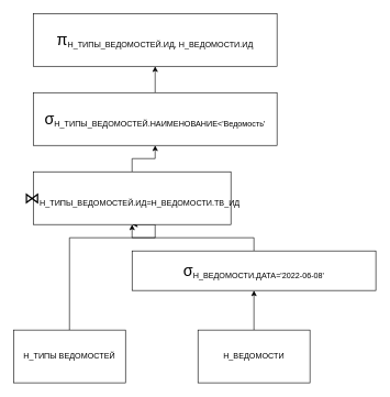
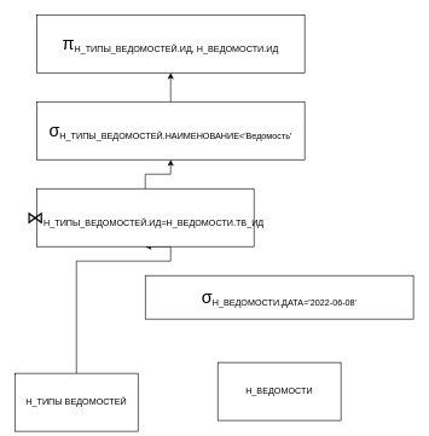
  <mxCell id="0" />
  <mxCell id="1" parent="0" />
  <mxCell id="2" style="edgeStyle=orthogonalEdgeStyle;rounded=0;orthogonalLoop=1;jettySize=auto;html=1;entryX=0.5;entryY=1;entryDx=0;entryDy=0;" edge="1" parent="1" source="3" target="7"><mxGeometry relative="1" as="geometry"><Array as="points"><mxPoint x="105" y="360" /><mxPoint x="235" y="360" /></Array></mxGeometry></mxCell>
- <mxCell id="3" value="&lt;font style=&quot;font-size: 12px;&quot;&gt;Н_ТИПЫ ВЕДОМОСТЕЙ&lt;/font&gt;" style="rounded=0;whiteSpace=wrap;html=1;" parent="1" vertex="1"><mxGeometry x="20" y="500" width="170" height="80" as="geometry" /></mxCell>
- <mxCell id="4" style="edgeStyle=orthogonalEdgeStyle;rounded=0;orthogonalLoop=1;jettySize=auto;html=1;entryX=0.5;entryY=1;entryDx=0;entryDy=0;" edge="1" parent="1" source="5" target="11"><mxGeometry relative="1" as="geometry" /></mxCell>
+ <mxCell id="3" value="&lt;font style=&quot;font-size: 12px;&quot;&gt;Н_ТИПЫ ВЕДОМОСТЕЙ&lt;/font&gt;" style="rounded=0;whiteSpace=wrap;html=1;" parent="1" vertex="1"><mxGeometry x="20" y="515" width="170" height="80" as="geometry" /></mxCell>
  <mxCell id="5" value="&lt;font style=&quot;font-size: 12px;&quot;&gt;Н_ВЕДОМОСТИ&lt;/font&gt;" style="rounded=0;whiteSpace=wrap;html=1;" parent="1" vertex="1"><mxGeometry x="300" y="500" width="170" height="80" as="geometry" /></mxCell>
  <mxCell id="6" style="edgeStyle=orthogonalEdgeStyle;rounded=0;orthogonalLoop=1;jettySize=auto;html=1;entryX=0.5;entryY=1;entryDx=0;entryDy=0;" edge="1" parent="1" source="7" target="9"><mxGeometry relative="1" as="geometry" /></mxCell>
  <mxCell id="7" value="&lt;font style=&quot;font-size: 24px;&quot;&gt;⋈&lt;/font&gt;&lt;sub style=&quot;&quot;&gt;&lt;font style=&quot;font-size: 12px;&quot;&gt;Н_ТИПЫ_ВЕДОМОСТЕЙ.ИД=Н_ВЕДОМОСТИ.ТВ_ИД&lt;/font&gt;&lt;/sub&gt;" style="rounded=0;whiteSpace=wrap;html=1;" parent="1" vertex="1"><mxGeometry x="50" y="260" width="300" height="80" as="geometry" /></mxCell>
  <mxCell id="8" style="edgeStyle=orthogonalEdgeStyle;rounded=0;orthogonalLoop=1;jettySize=auto;html=1;entryX=0.5;entryY=1;entryDx=0;entryDy=0;" edge="1" parent="1" source="9" target="12"><mxGeometry relative="1" as="geometry" /></mxCell>
  <mxCell id="9" value="&lt;font style=&quot;font-size: 24px;&quot;&gt;σ&lt;/font&gt;&lt;sub style=&quot;&quot;&gt;&lt;font style=&quot;font-size: 12px;&quot;&gt;Н_ТИПЫ_ВЕДОМОСТЕЙ.НАИМЕНОВАНИЕ&amp;lt;'Ведомость'&lt;/font&gt;&lt;/sub&gt;" style="rounded=0;whiteSpace=wrap;html=1;" parent="1" vertex="1"><mxGeometry x="50" y="140" width="370" height="80" as="geometry" /></mxCell>
- <mxCell id="10" style="edgeStyle=orthogonalEdgeStyle;rounded=0;orthogonalLoop=1;jettySize=auto;html=1;entryX=0.5;entryY=1;entryDx=0;entryDy=0;" edge="1" parent="1" source="11" target="7"><mxGeometry relative="1" as="geometry" /></mxCell>
  <mxCell id="11" value="&lt;font style=&quot;font-size: 24px;&quot;&gt;σ&lt;/font&gt;&lt;sub style=&quot;&quot;&gt;&lt;font style=&quot;font-size: 12px;&quot;&gt;Н_ВЕДОМОСТИ.ДАТА='2022-06-08'&lt;/font&gt;&lt;/sub&gt;" style="rounded=0;whiteSpace=wrap;html=1;" parent="1" vertex="1"><mxGeometry x="200" y="380" width="370" height="60" as="geometry" /></mxCell>
  <mxCell id="12" value="&lt;font style=&quot;font-size: 24px;&quot;&gt;π&lt;/font&gt;&lt;sub style=&quot;&quot;&gt;&lt;font style=&quot;font-size: 12px;&quot;&gt;Н_ТИПЫ_ВЕДОМОСТЕЙ.ИД, Н_ВЕДОМОСТИ.ИД&lt;/font&gt;&lt;/sub&gt;" style="rounded=0;whiteSpace=wrap;html=1;" parent="1" vertex="1"><mxGeometry x="50" y="20" width="370" height="80" as="geometry" /></mxCell>
